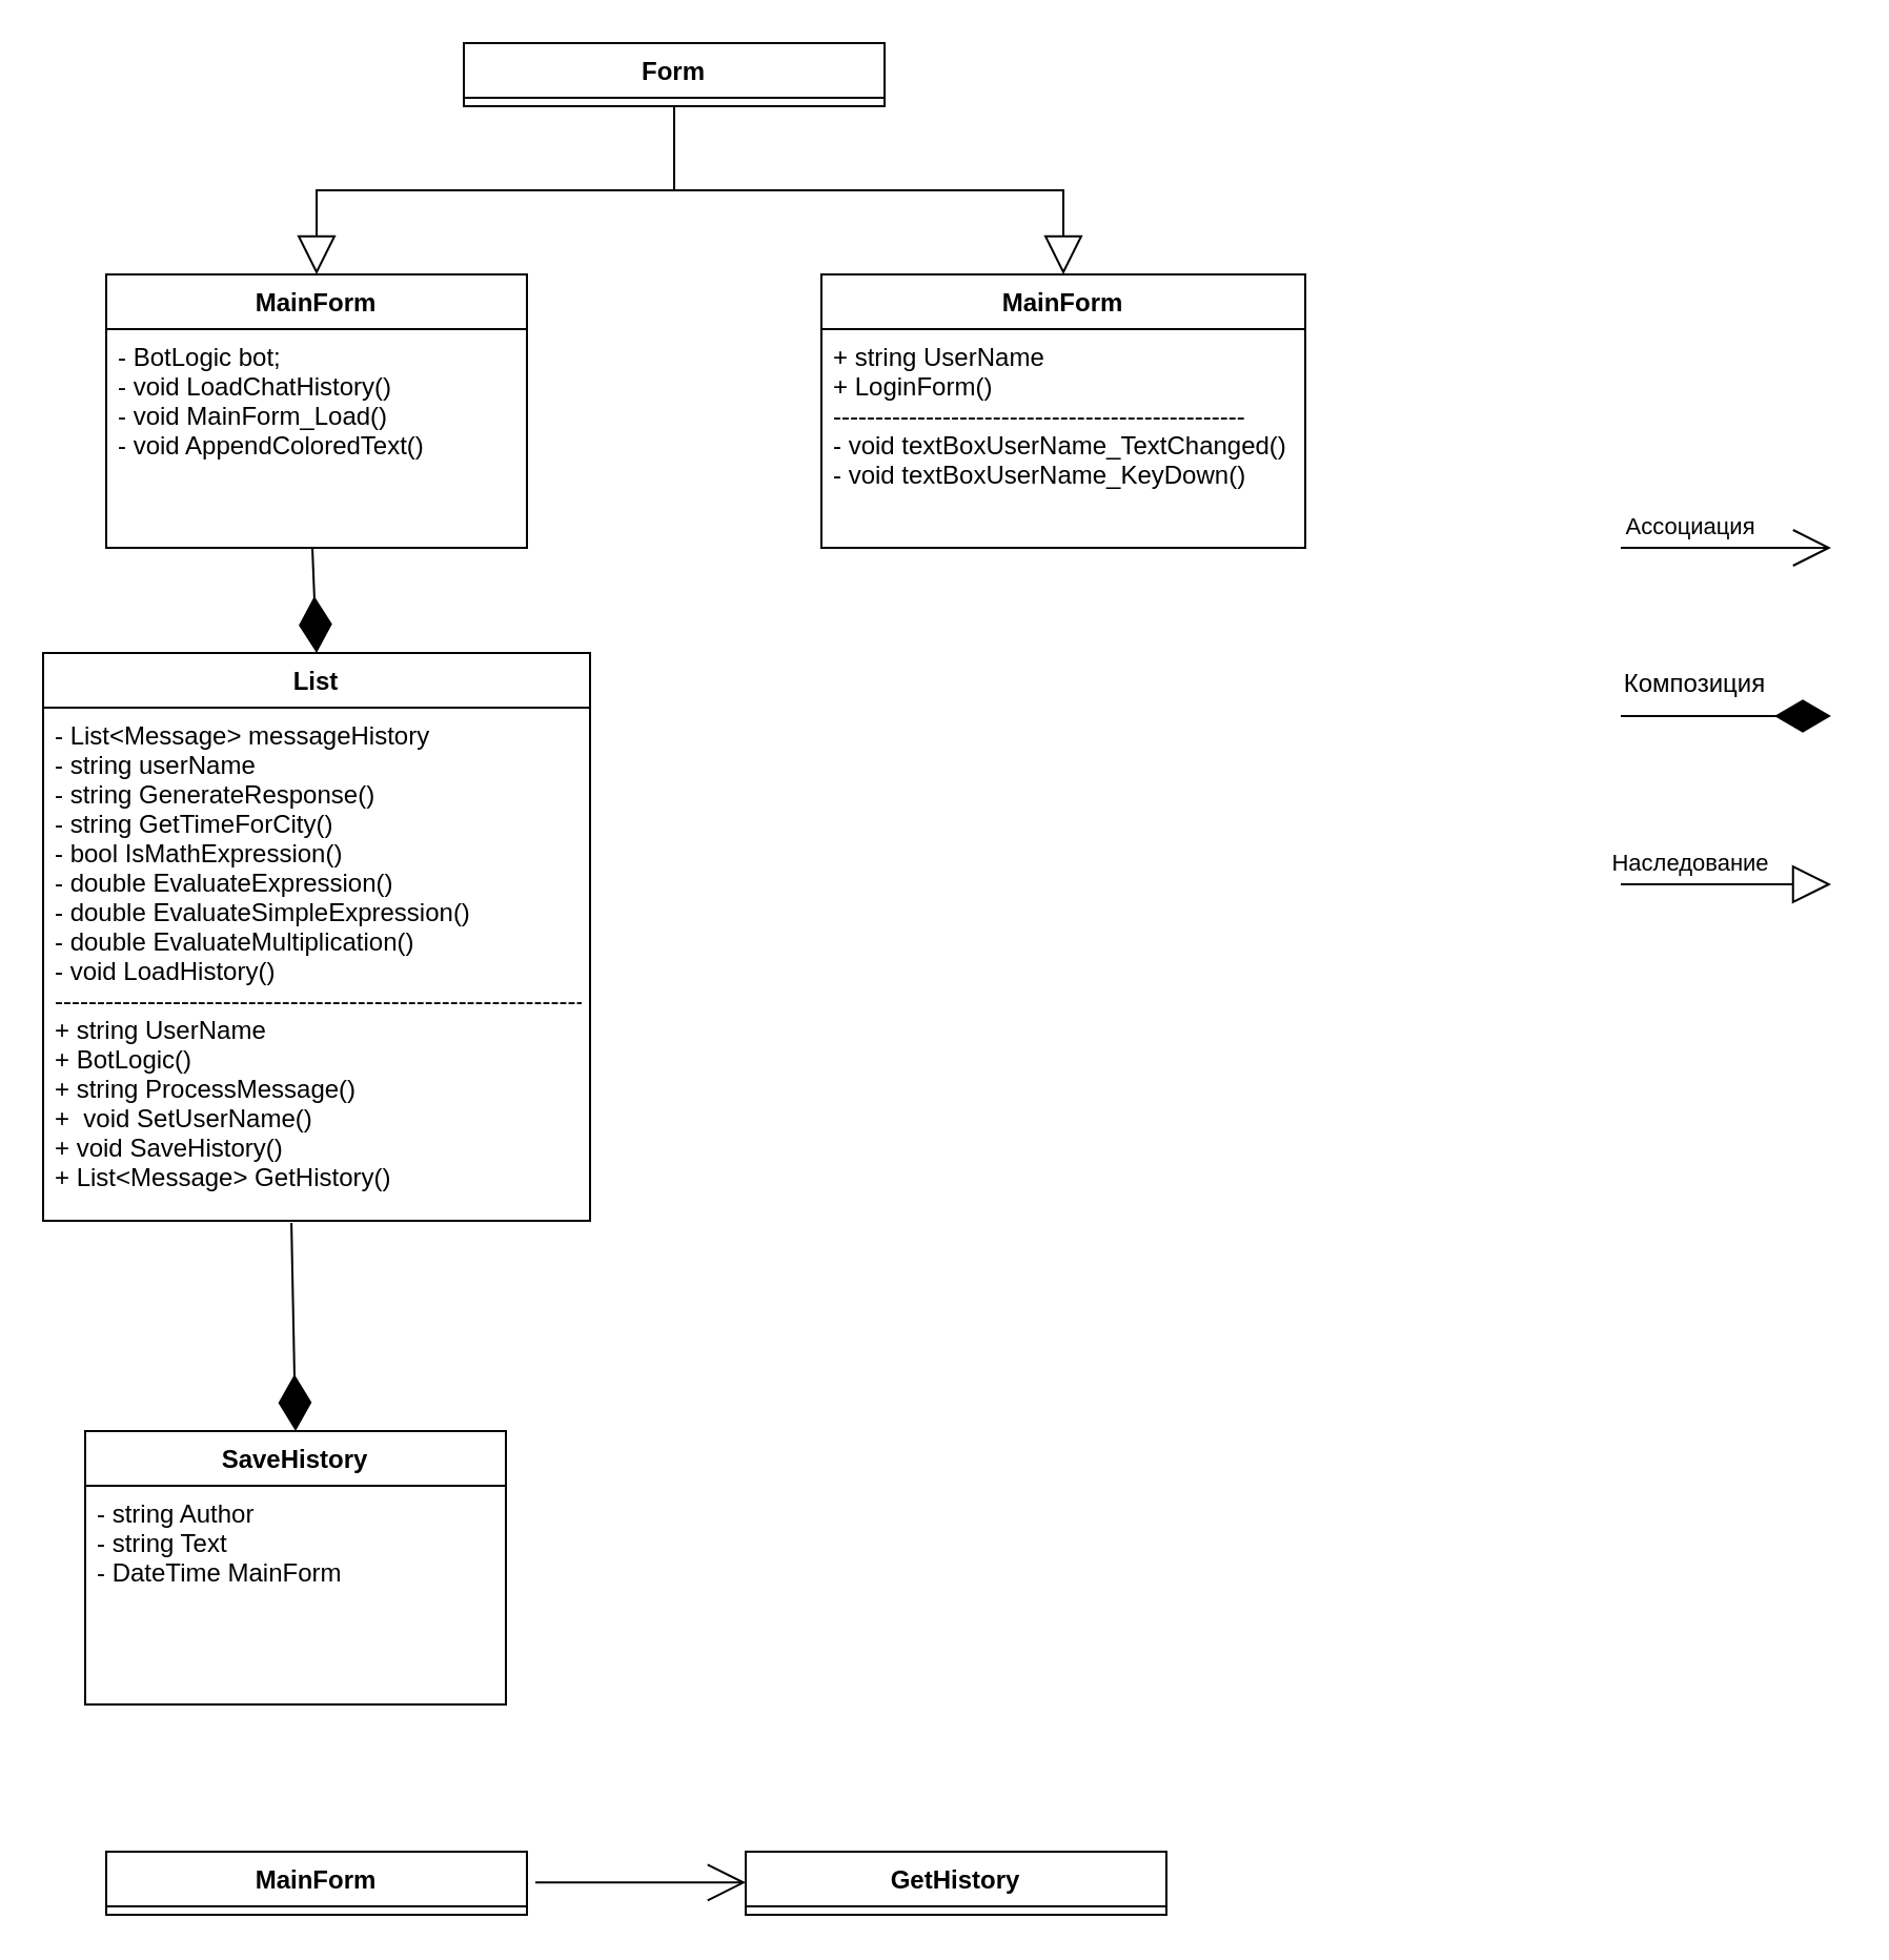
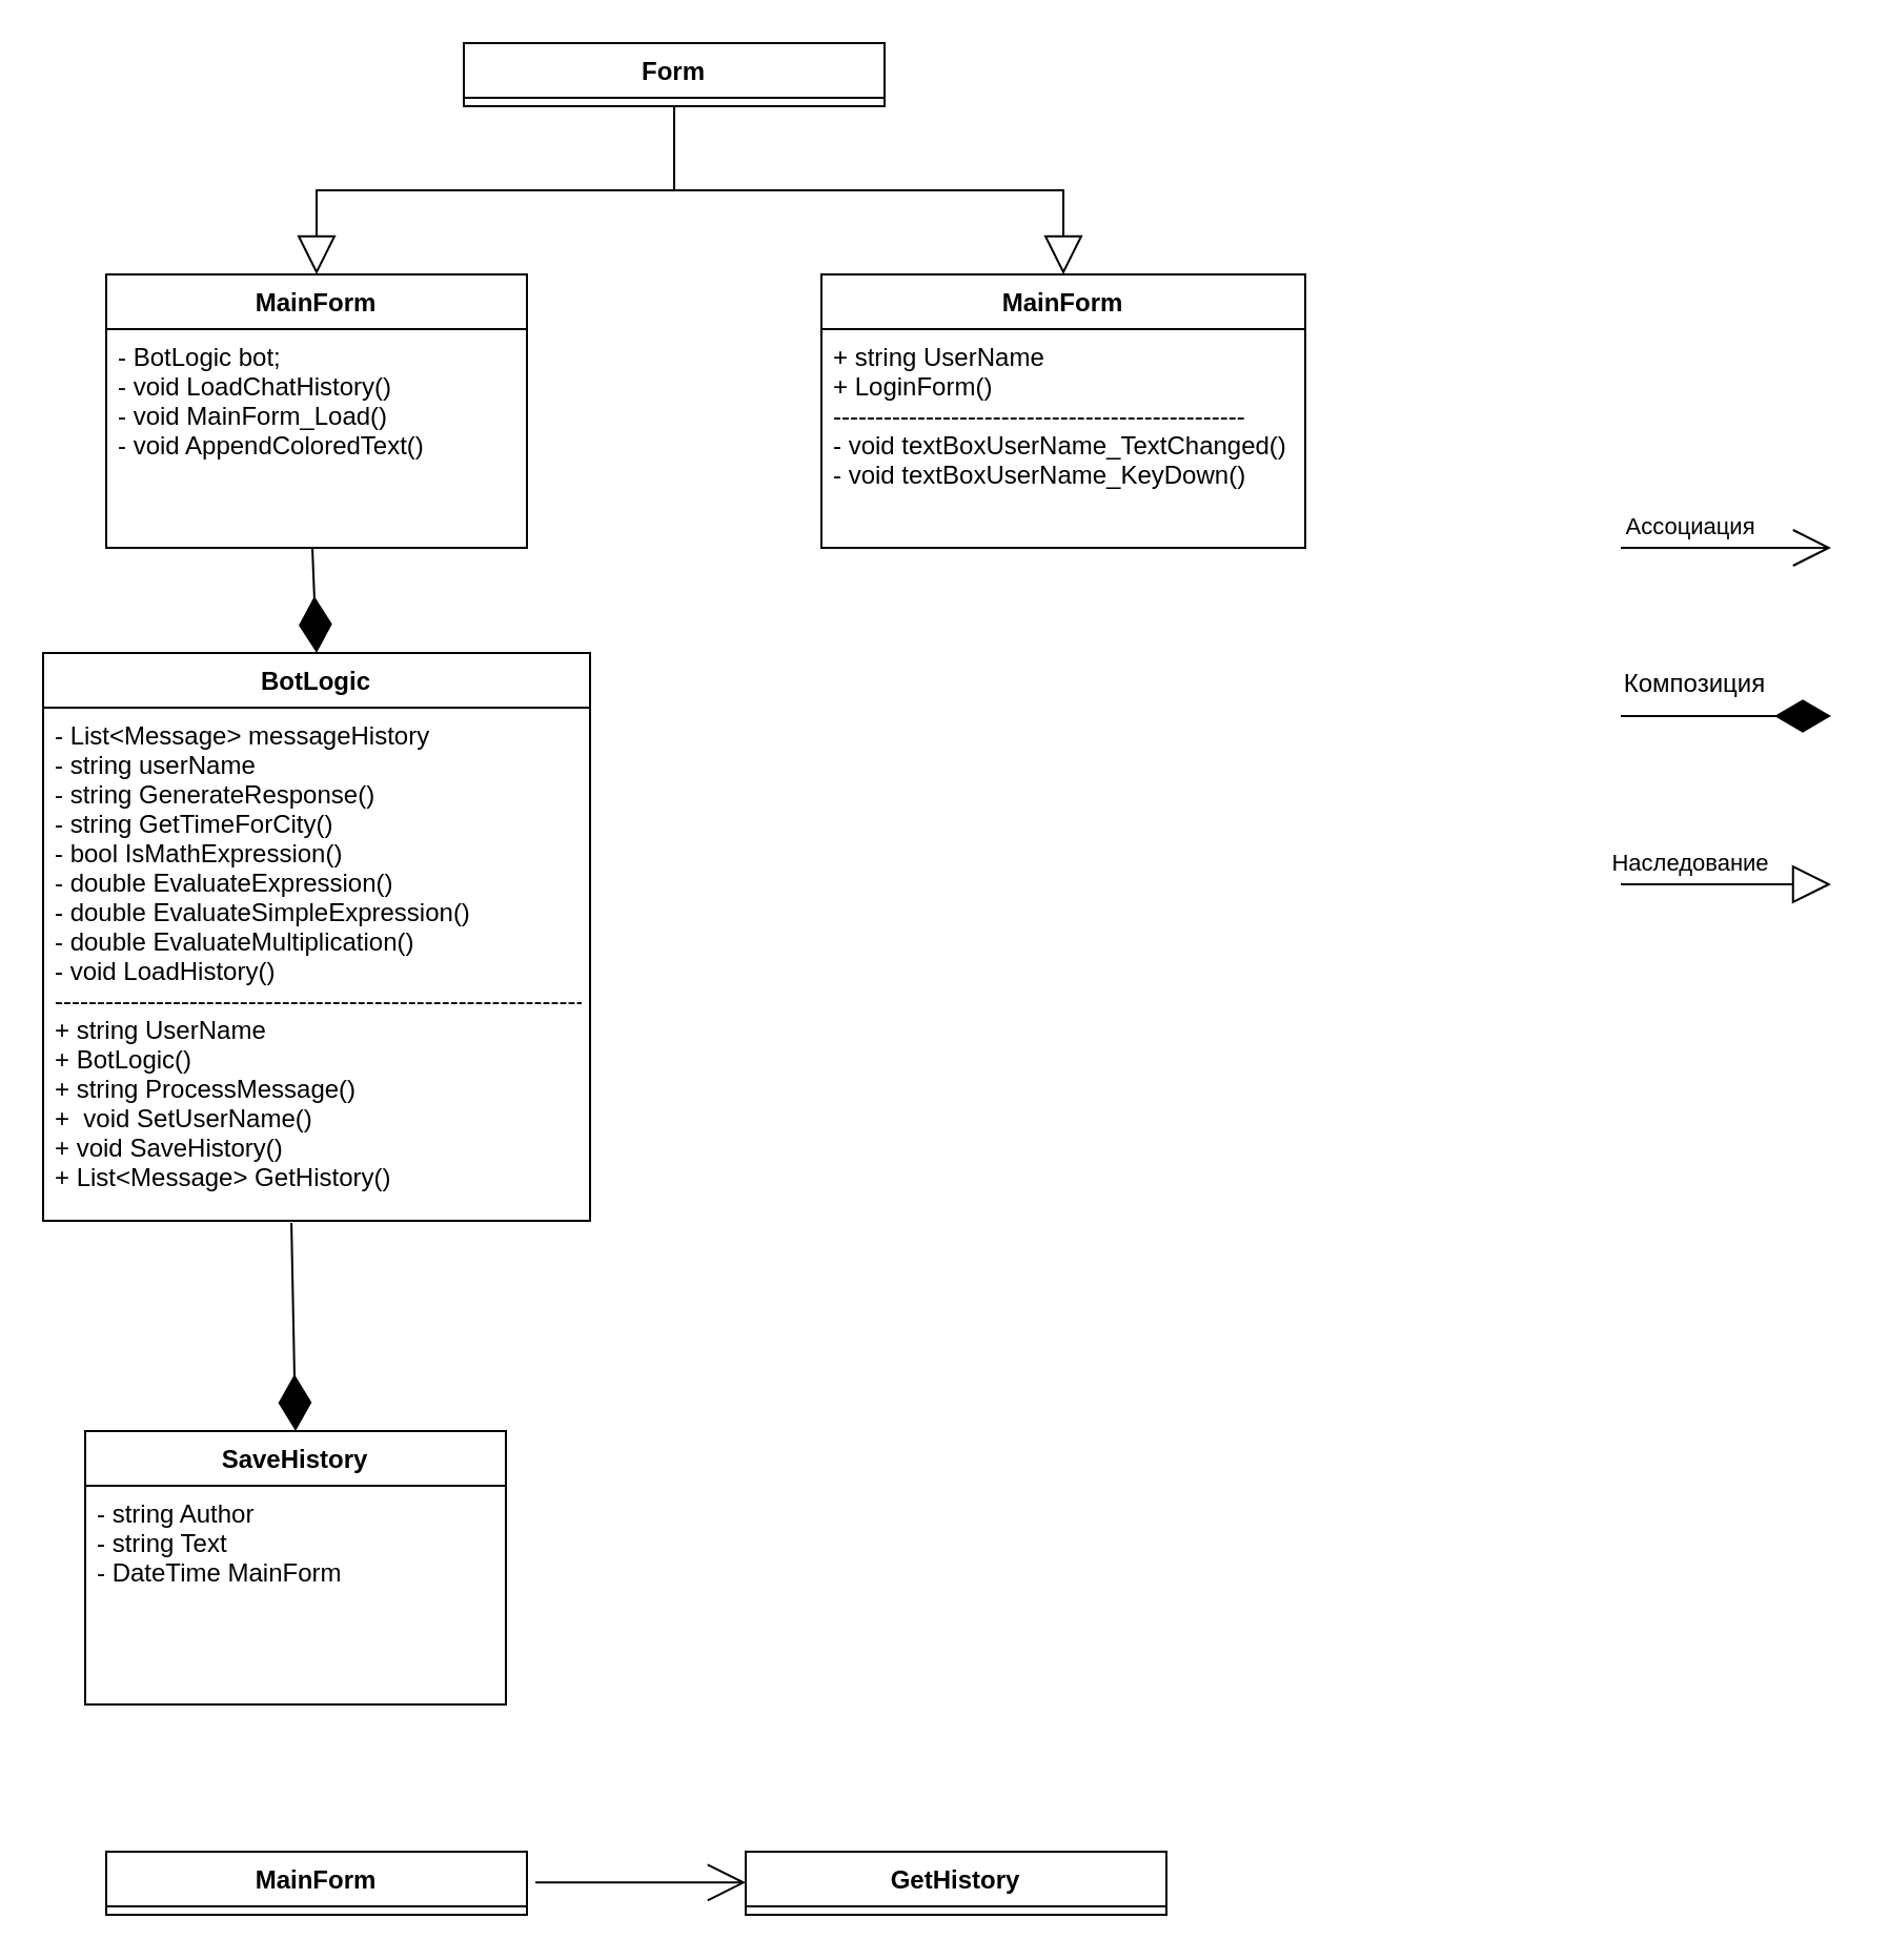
  <mxCell id="0" />
  <mxCell id="1" parent="0" />
  <mxCell id="2" value="MainForm" style="swimlane;fontStyle=1;align=center;verticalAlign=top;childLayout=stackLayout;horizontal=1;startSize=26;horizontalStack=0;resizeParent=1;resizeParentMax=0;resizeLast=0;collapsible=1;marginBottom=0;" parent="1" vertex="1"><mxGeometry x="50" y="130" width="200" height="130" as="geometry" /></mxCell>
  <mxCell id="3" value="- BotLogic bot;&#10;- void LoadChatHistory()&#10;- void MainForm_Load()&#10;- void AppendColoredText()" style="text;strokeColor=none;fillColor=none;align=left;verticalAlign=top;spacingLeft=4;spacingRight=4;overflow=hidden;rotatable=0;points=[[0,0.5],[1,0.5]];portConstraint=eastwest;" parent="2" vertex="1"><mxGeometry y="26" width="200" height="104" as="geometry" /></mxCell>
  <mxCell id="4" value="Наследование" style="endArrow=block;endSize=16;endFill=0;html=1;rounded=0;" parent="1" edge="1"><mxGeometry x="-0.333" y="10" width="160" relative="1" as="geometry"><mxPoint x="770" y="420" as="sourcePoint" /><mxPoint x="870" y="420" as="targetPoint" /><Array as="points"><mxPoint x="820" y="420" /></Array><mxPoint as="offset" /></mxGeometry></mxCell>
- <mxCell id="5" value="List" style="swimlane;fontStyle=1;align=center;verticalAlign=top;childLayout=stackLayout;horizontal=1;startSize=26;horizontalStack=0;resizeParent=1;resizeParentMax=0;resizeLast=0;collapsible=1;marginBottom=0;" vertex="1" parent="1"><mxGeometry x="20" y="310" width="260" height="270" as="geometry" /></mxCell>
+ <mxCell id="5" value="BotLogic" style="swimlane;fontStyle=1;align=center;verticalAlign=top;childLayout=stackLayout;horizontal=1;startSize=26;horizontalStack=0;resizeParent=1;resizeParentMax=0;resizeLast=0;collapsible=1;marginBottom=0;" vertex="1" parent="1"><mxGeometry x="20" y="310" width="260" height="270" as="geometry" /></mxCell>
  <mxCell id="6" value="- List&lt;Message&gt; messageHistory&#10;- string userName&#10;- string GenerateResponse()&#10;- string GetTimeForCity()&#10;- bool IsMathExpression()&#10;- double EvaluateExpression()&#10;- double EvaluateSimpleExpression()&#10;- double EvaluateMultiplication()&#10;- void LoadHistory()&#10;----------------------------------------------------------------&#10;+ string UserName&#10;+ BotLogic()&#10;+ string ProcessMessage()&#10;+  void SetUserName()&#10;+ void SaveHistory()&#10;+ List&lt;Message&gt; GetHistory()" style="text;strokeColor=none;fillColor=none;align=left;verticalAlign=top;spacingLeft=4;spacingRight=4;overflow=hidden;rotatable=0;points=[[0,0.5],[1,0.5]];portConstraint=eastwest;" vertex="1" parent="5"><mxGeometry y="26" width="260" height="244" as="geometry" /></mxCell>
  <mxCell id="7" value="SaveHistory" style="swimlane;fontStyle=1;align=center;verticalAlign=top;childLayout=stackLayout;horizontal=1;startSize=26;horizontalStack=0;resizeParent=1;resizeParentMax=0;resizeLast=0;collapsible=1;marginBottom=0;" vertex="1" parent="1"><mxGeometry x="40" y="680" width="200" height="130" as="geometry" /></mxCell>
  <mxCell id="8" value="- string Author&#10;- string Text&#10;- DateTime MainForm" style="text;strokeColor=none;fillColor=none;align=left;verticalAlign=top;spacingLeft=4;spacingRight=4;overflow=hidden;rotatable=0;points=[[0,0.5],[1,0.5]];portConstraint=eastwest;" vertex="1" parent="7"><mxGeometry y="26" width="200" height="104" as="geometry" /></mxCell>
  <mxCell id="9" value="" style="endArrow=diamondThin;endFill=1;endSize=24;html=1;rounded=0;entryX=0.5;entryY=0;entryDx=0;entryDy=0;exitX=0.454;exitY=1.004;exitDx=0;exitDy=0;exitPerimeter=0;" edge="1" parent="1" source="6" target="7"><mxGeometry width="160" relative="1" as="geometry"><mxPoint x="140" y="610" as="sourcePoint" /><mxPoint x="274" y="610" as="targetPoint" /></mxGeometry></mxCell>
  <mxCell id="10" value="" style="endArrow=diamondThin;endFill=1;endSize=24;html=1;rounded=0;exitX=0.49;exitY=1;exitDx=0;exitDy=0;exitPerimeter=0;entryX=0.5;entryY=0;entryDx=0;entryDy=0;" edge="1" parent="1" source="3" target="5"><mxGeometry width="160" relative="1" as="geometry"><mxPoint x="144" y="270" as="sourcePoint" /><mxPoint x="278" y="270" as="targetPoint" /></mxGeometry></mxCell>
  <mxCell id="11" value="Form" style="swimlane;fontStyle=1;align=center;verticalAlign=top;childLayout=stackLayout;horizontal=1;startSize=26;horizontalStack=0;resizeParent=1;resizeParentMax=0;resizeLast=0;collapsible=1;marginBottom=0;" vertex="1" parent="1"><mxGeometry x="220" y="20" width="200" height="30" as="geometry" /></mxCell>
  <mxCell id="12" value="" style="endArrow=block;endSize=16;endFill=0;html=1;rounded=0;exitX=0.5;exitY=1;exitDx=0;exitDy=0;entryX=0.5;entryY=0;entryDx=0;entryDy=0;" edge="1" parent="1" source="11" target="2"><mxGeometry x="-0.333" y="10" width="160" relative="1" as="geometry"><mxPoint x="270" y="90" as="sourcePoint" /><mxPoint x="390" y="90" as="targetPoint" /><Array as="points"><mxPoint x="320" y="90" /><mxPoint x="150" y="90" /></Array><mxPoint as="offset" /></mxGeometry></mxCell>
  <mxCell id="13" value="" style="endArrow=block;endSize=16;endFill=0;html=1;rounded=0;exitX=0.5;exitY=1;exitDx=0;exitDy=0;entryX=0.5;entryY=0;entryDx=0;entryDy=0;" edge="1" parent="1" target="17"><mxGeometry x="-0.333" y="10" width="160" relative="1" as="geometry"><mxPoint x="320" y="50" as="sourcePoint" /><mxPoint x="490" y="130" as="targetPoint" /><Array as="points"><mxPoint x="320" y="90" /><mxPoint x="505" y="90" /></Array><mxPoint as="offset" /></mxGeometry></mxCell>
  <mxCell id="14" value="MainForm" style="swimlane;fontStyle=1;align=center;verticalAlign=top;childLayout=stackLayout;horizontal=1;startSize=26;horizontalStack=0;resizeParent=1;resizeParentMax=0;resizeLast=0;collapsible=1;marginBottom=0;" vertex="1" parent="1"><mxGeometry x="50" y="880" width="200" height="30" as="geometry" /></mxCell>
  <mxCell id="15" value="GetHistory" style="swimlane;fontStyle=1;align=center;verticalAlign=top;childLayout=stackLayout;horizontal=1;startSize=26;horizontalStack=0;resizeParent=1;resizeParentMax=0;resizeLast=0;collapsible=1;marginBottom=0;" vertex="1" parent="1"><mxGeometry x="354" y="880" width="200" height="30" as="geometry" /></mxCell>
  <mxCell id="16" value="" style="endArrow=open;endSize=16;endFill=0;html=1;rounded=0;" edge="1" parent="1"><mxGeometry x="-0.333" y="10" width="160" relative="1" as="geometry"><mxPoint x="254" y="894.66" as="sourcePoint" /><mxPoint x="354" y="894.66" as="targetPoint" /><Array as="points"><mxPoint x="294" y="894.66" /></Array><mxPoint as="offset" /></mxGeometry></mxCell>
  <mxCell id="17" value="MainForm" style="swimlane;fontStyle=1;align=center;verticalAlign=top;childLayout=stackLayout;horizontal=1;startSize=26;horizontalStack=0;resizeParent=1;resizeParentMax=0;resizeLast=0;collapsible=1;marginBottom=0;" vertex="1" parent="1"><mxGeometry x="390" y="130" width="230" height="130" as="geometry" /></mxCell>
  <mxCell id="18" value="+ string UserName&#10;+ LoginForm()&#10;-------------------------------------------------&#10;- void textBoxUserName_TextChanged()&#10;- void textBoxUserName_KeyDown()" style="text;strokeColor=none;fillColor=none;align=left;verticalAlign=top;spacingLeft=4;spacingRight=4;overflow=hidden;rotatable=0;points=[[0,0.5],[1,0.5]];portConstraint=eastwest;" vertex="1" parent="17"><mxGeometry y="26" width="230" height="104" as="geometry" /></mxCell>
  <mxCell id="19" value="Ассоциация" style="endArrow=open;endSize=16;endFill=0;html=1;rounded=0;" edge="1" parent="1"><mxGeometry x="-0.333" y="10" width="160" relative="1" as="geometry"><mxPoint x="770" y="260" as="sourcePoint" /><mxPoint x="870" y="260" as="targetPoint" /><Array as="points"><mxPoint x="810" y="260" /></Array><mxPoint as="offset" /></mxGeometry></mxCell>
  <mxCell id="20" value="&lt;div&gt;&lt;br&gt;&lt;/div&gt;" style="endArrow=diamondThin;endFill=1;endSize=24;html=1;rounded=0;align=right;" edge="1" parent="1"><mxGeometry width="160" relative="1" as="geometry"><mxPoint x="770" y="340" as="sourcePoint" /><mxPoint x="870" y="340" as="targetPoint" /><mxPoint as="offset" /></mxGeometry></mxCell>
  <mxCell id="21" value="Композиция" style="text;html=1;align=center;verticalAlign=middle;resizable=0;points=[];autosize=1;strokeColor=none;fillColor=none;" vertex="1" parent="1"><mxGeometry x="760" y="310" width="90" height="30" as="geometry" /></mxCell>
